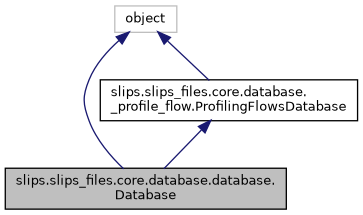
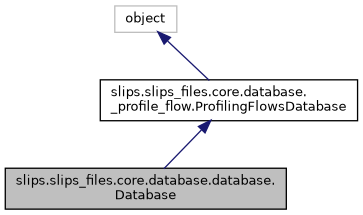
  digraph {
    node [color=black fontname=Helvetica fontsize=10 shape=record]
    edge [color=midnightblue dir=back fontname=Helvetica fontsize=10 labelfontname=Helvetica labelfontsize=10 style=solid]
    n1 [fillcolor=grey75 fontcolor=black height=0.2 label="slips.slips_files.core.database.database.\lDatabase" style=filled width=0.4]
    n2 [height=0.2 label="slips.slips_files.core.database.\l_profile_flow.ProfilingFlowsDatabase" width=0.4]
    n3 [color=grey75 height=0.2 label=object width=0.4]
    n2 -> n1
-   n3 -> n1
    n3 -> n2
  }
